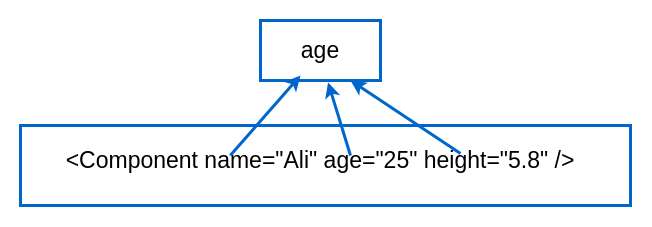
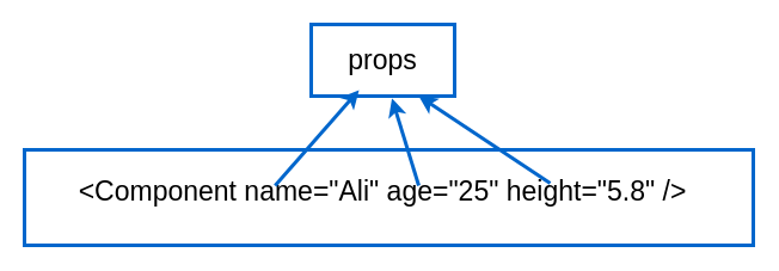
  <mxCell id="0" />
  <mxCell id="1" parent="0" />
  <mxCell id="2" value="" style="rounded=0;whiteSpace=wrap;html=1;strokeWidth=3;strokeColor=#0066CC;" vertex="1" parent="1"><mxGeometry x="20" y="125" width="610" height="80" as="geometry" /></mxCell>
  <mxCell id="3" value="&lt;font style=&quot;font-size: 23px;&quot;&gt;&amp;lt;Component name=&quot;Ali&quot; age=&quot;25&quot; height=&quot;5.8&quot; /&amp;gt;&lt;/font&gt;" style="text;html=1;strokeColor=none;fillColor=none;align=center;verticalAlign=middle;whiteSpace=wrap;rounded=0;" vertex="1" parent="1"><mxGeometry x="40" y="145" width="560" height="30" as="geometry" /></mxCell>
- <mxCell id="4" value="age" style="whiteSpace=wrap;html=1;fontSize=23;strokeWidth=3;strokeColor=#0066CC;" vertex="1" parent="1"><mxGeometry x="260" y="20" width="120" height="60" as="geometry" /></mxCell>
+ <mxCell id="4" value="props" style="whiteSpace=wrap;html=1;fontSize=23;strokeWidth=3;strokeColor=#0066CC;" vertex="1" parent="1"><mxGeometry x="260" y="20" width="120" height="60" as="geometry" /></mxCell>
  <mxCell id="5" value="" style="endArrow=classic;html=1;rounded=0;fontSize=23;entryX=0.75;entryY=1;entryDx=0;entryDy=0;strokeWidth=3;strokeColor=#0066CC;" edge="1" parent="1" target="4"><mxGeometry width="50" height="50" relative="1" as="geometry"><mxPoint x="460" y="153" as="sourcePoint" /><mxPoint x="510" y="103" as="targetPoint" /></mxGeometry></mxCell>
  <mxCell id="6" value="" style="endArrow=classic;html=1;rounded=0;fontSize=23;exitX=0.321;exitY=0.333;exitDx=0;exitDy=0;exitPerimeter=0;strokeWidth=3;strokeColor=#0066CC;" edge="1" parent="1"><mxGeometry width="50" height="50" relative="1" as="geometry"><mxPoint x="229.76" y="154.99" as="sourcePoint" /><mxPoint x="300" y="75" as="targetPoint" /></mxGeometry></mxCell>
  <mxCell id="7" value="" style="endArrow=classic;html=1;rounded=0;fontSize=23;entryX=0.563;entryY=1.032;entryDx=0;entryDy=0;entryPerimeter=0;strokeWidth=3;strokeColor=#0066CC;" edge="1" parent="1" target="4"><mxGeometry width="50" height="50" relative="1" as="geometry"><mxPoint x="350" y="155" as="sourcePoint" /><mxPoint x="400" y="105" as="targetPoint" /></mxGeometry></mxCell>
